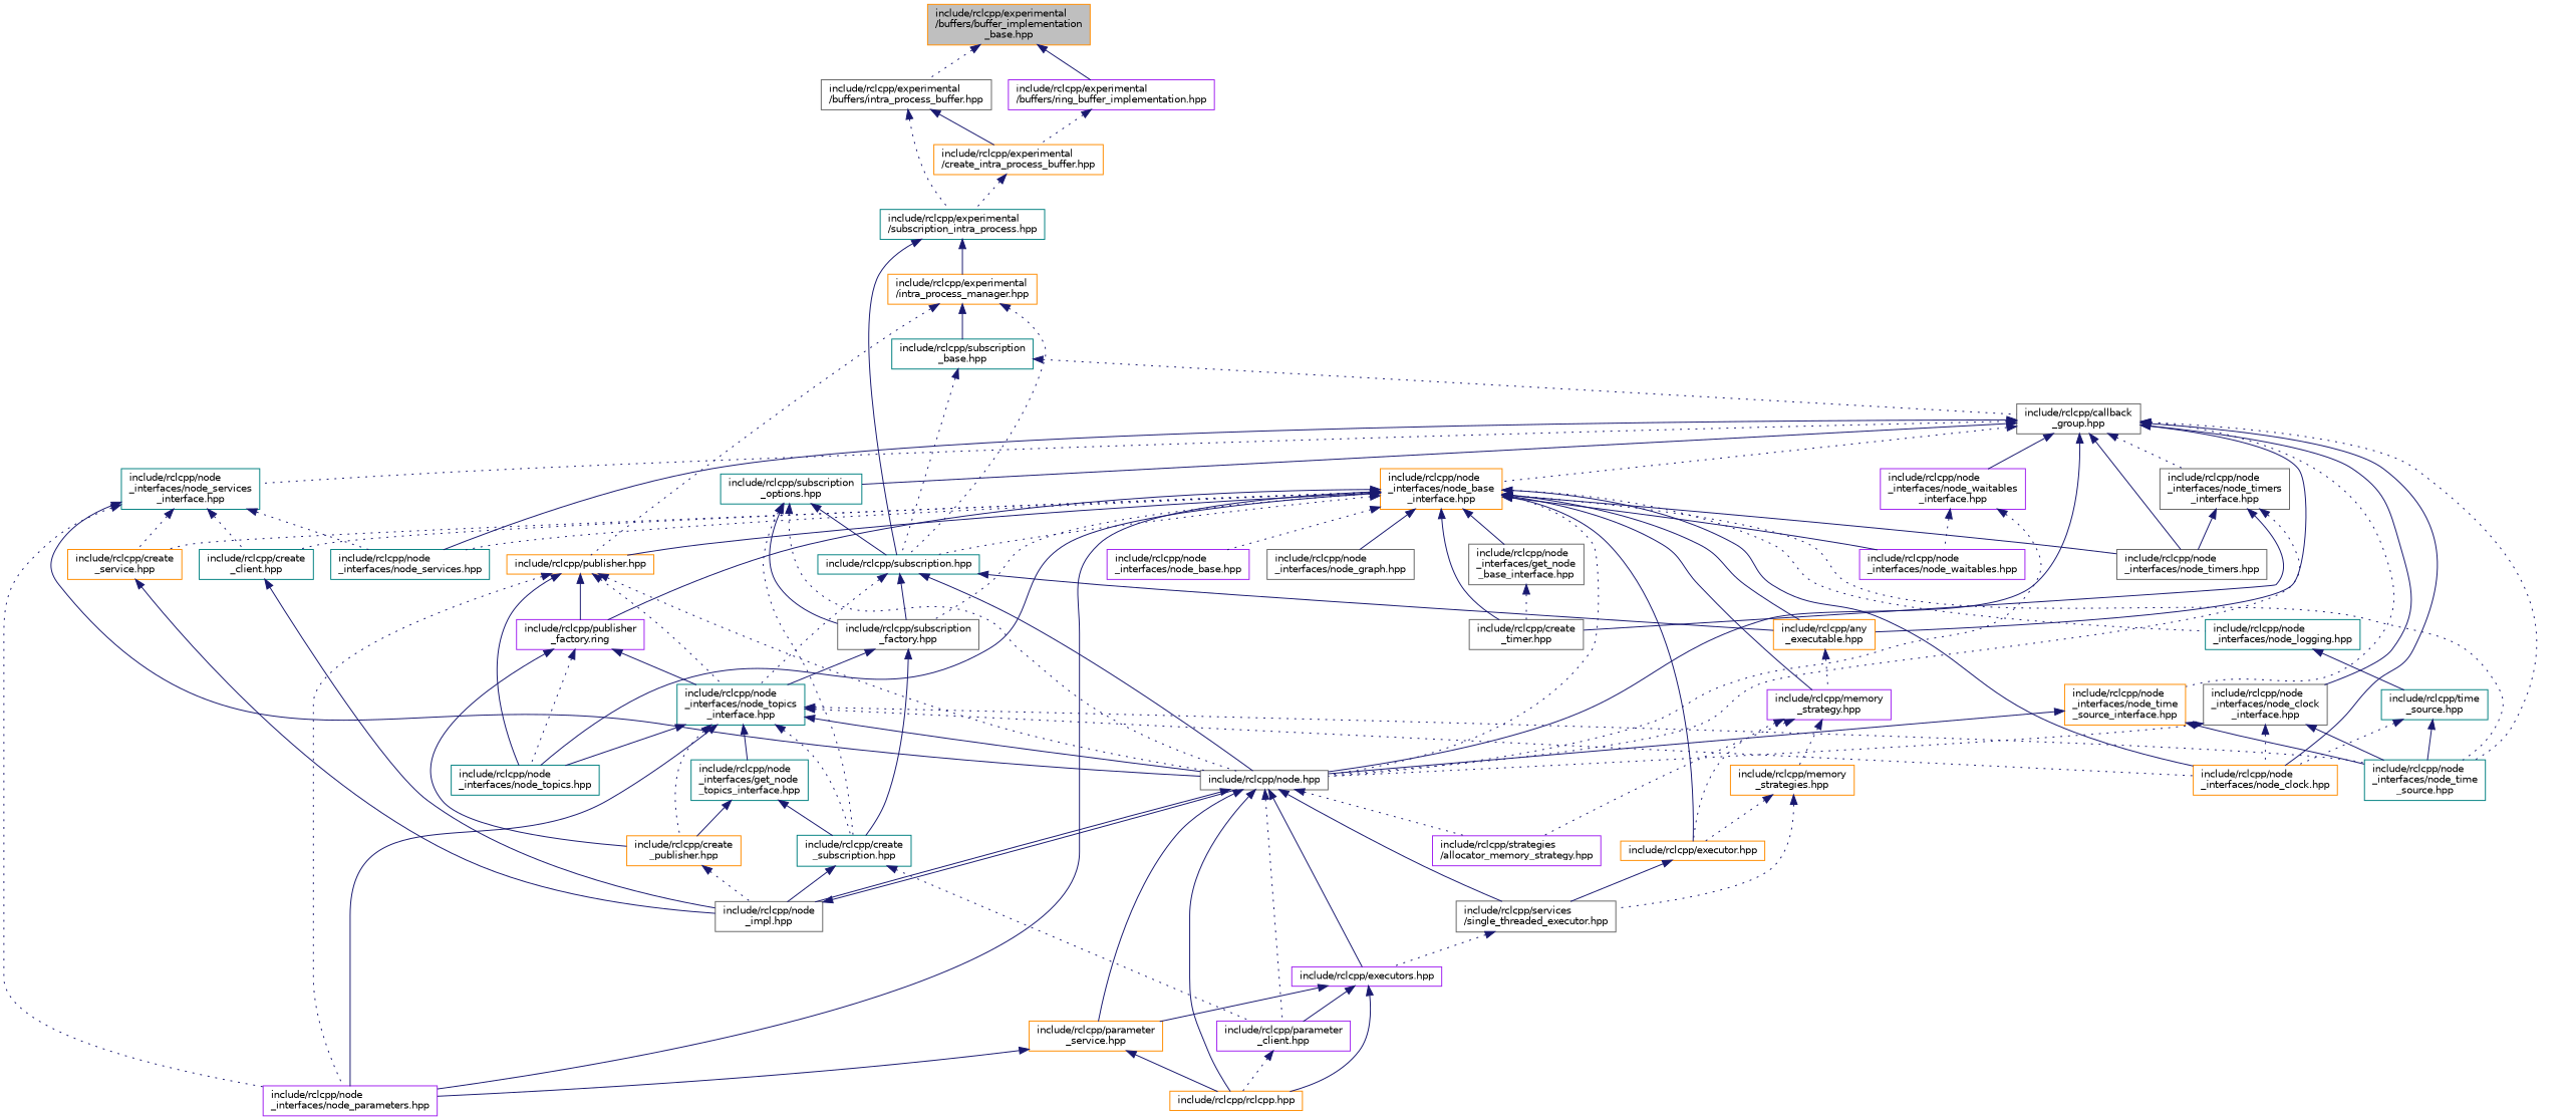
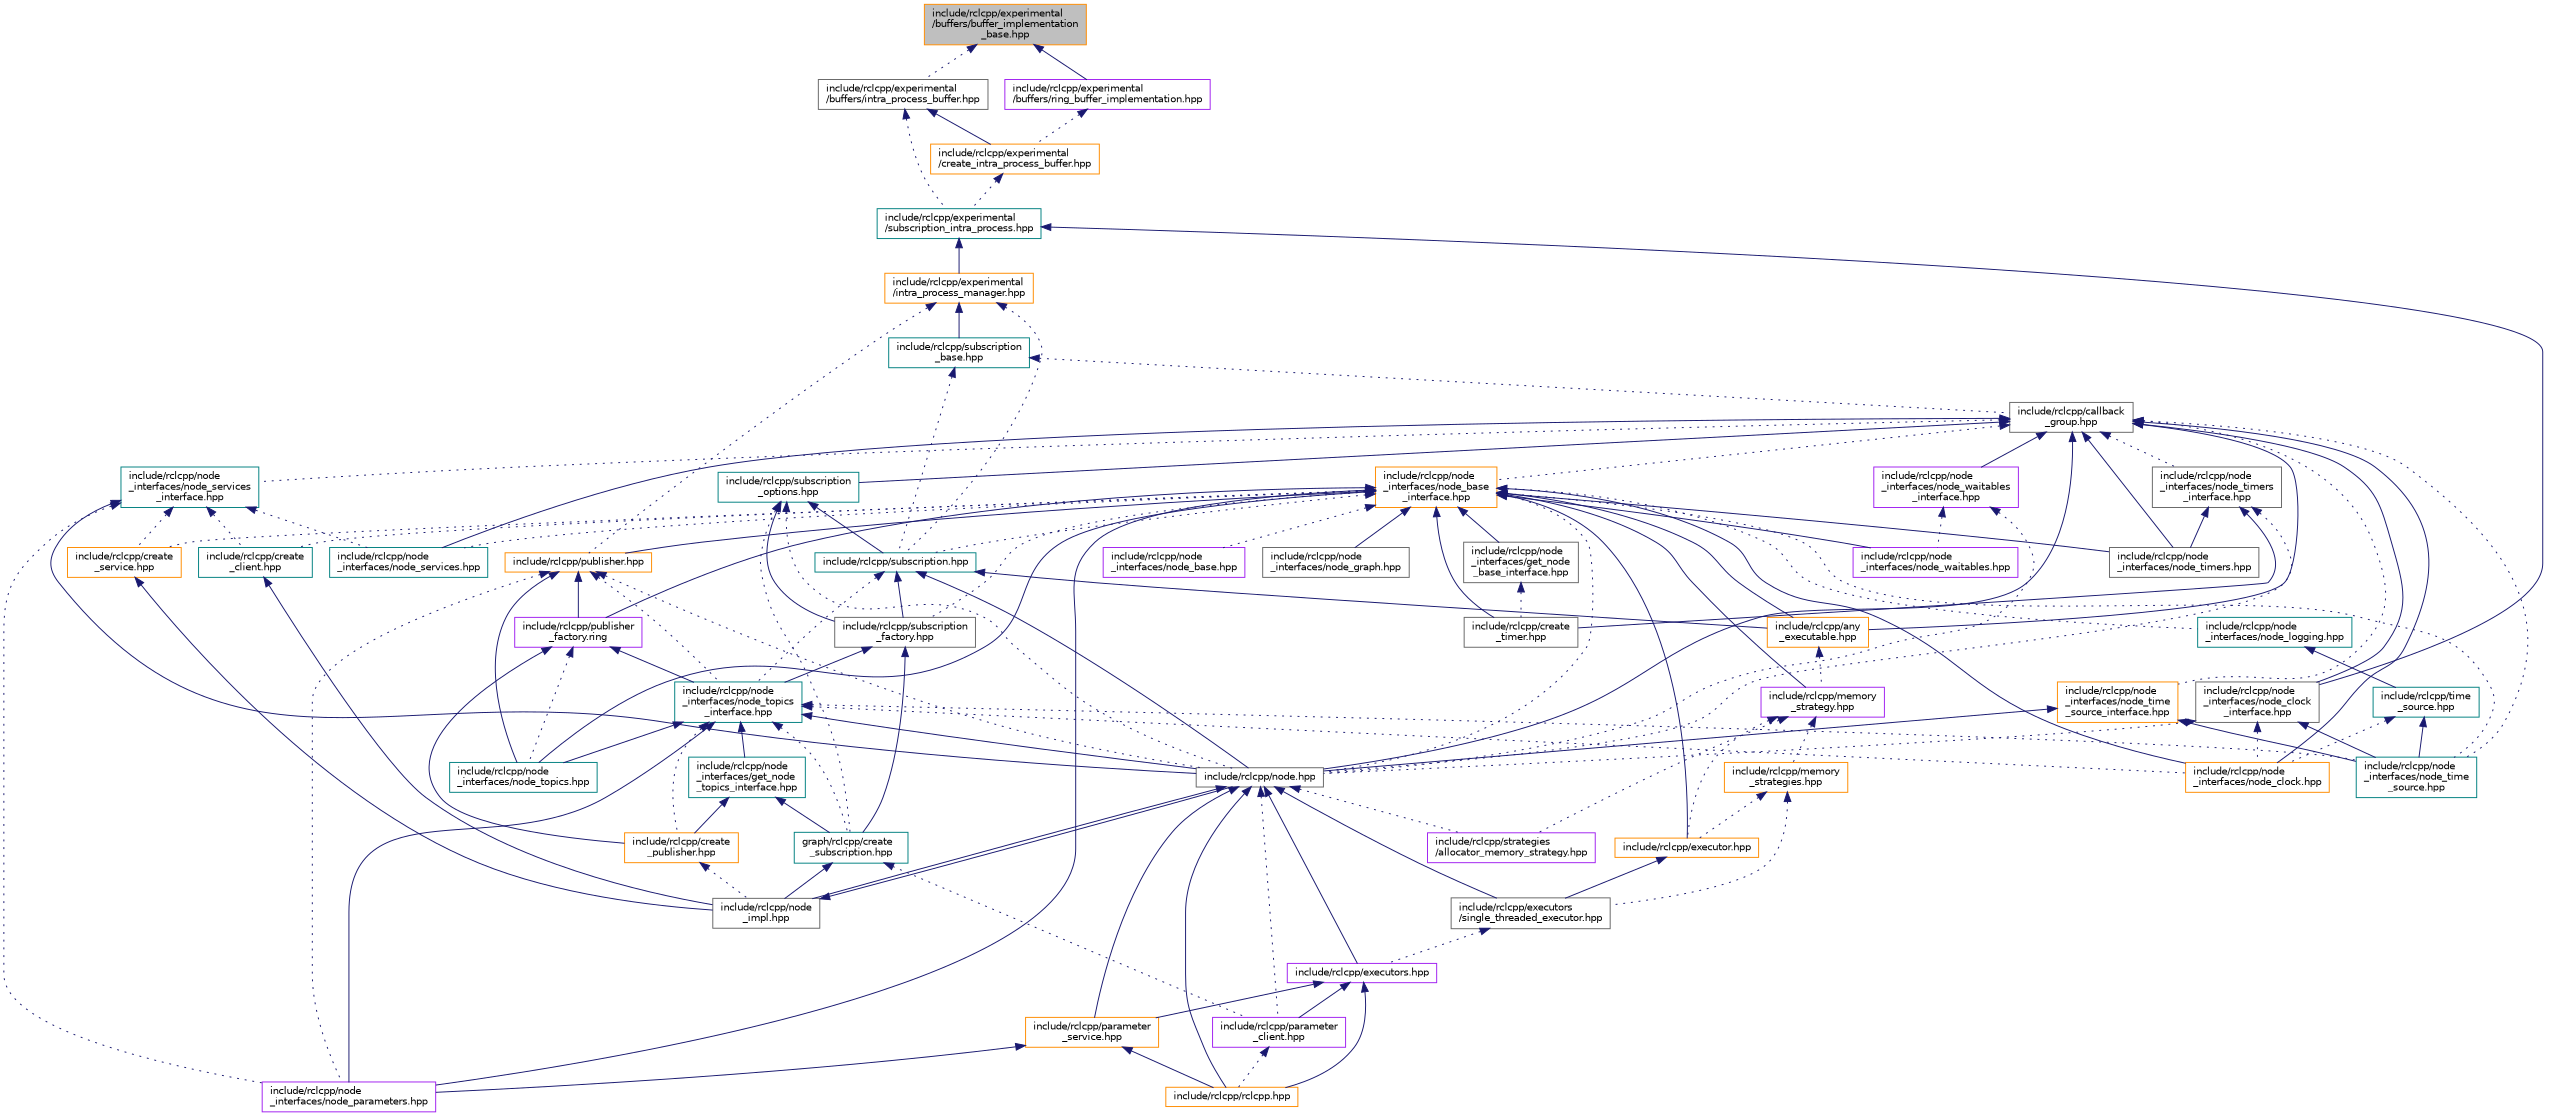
  digraph {
    node [color=darkorange fillcolor=white fontname=Helvetica fontsize=10 shape=record style=filled]
    edge [color=midnightblue dir=back fontname=Helvetica fontsize=10 labelfontname=Helvetica labelfontsize=10 style=solid]
    n1 [fillcolor=grey75 fontcolor=black height=0.2 label="include/rclcpp/experimental\l/buffers/buffer_implementation\l_base.hpp" width=0.4]
    n2 [color=gray40 height=0.2 label="include/rclcpp/experimental\l/buffers/intra_process_buffer.hpp" width=0.4]
    n3 [color=purple height=0.2 label="include/rclcpp/experimental\l/buffers/ring_buffer_implementation.hpp" width=0.4]
    n4 [height=0.2 label="include/rclcpp/experimental\l/create_intra_process_buffer.hpp" width=0.4]
    n5 [color=teal height=0.2 label="include/rclcpp/experimental\l/subscription_intra_process.hpp" width=0.4]
    n6 [height=0.2 label="include/rclcpp/experimental\l/intra_process_manager.hpp" width=0.4]
    n7 [color=teal height=0.2 label="include/rclcpp/subscription.hpp" width=0.4]
    n8 [height=0.2 label="include/rclcpp/publisher.hpp" width=0.4]
    n9 [color=teal height=0.2 label="include/rclcpp/subscription\l_base.hpp" width=0.4]
    n10 [color=gray40 height=0.2 label="include/rclcpp/node.hpp" width=0.4]
    n11 [color=teal height=0.2 label="include/rclcpp/node\l_interfaces/node_topics\l_interface.hpp" width=0.4]
    n12 [height=0.2 label="include/rclcpp/any\l_executable.hpp" width=0.4]
    n13 [color=gray40 height=0.2 label="include/rclcpp/subscription\l_factory.hpp" width=0.4]
    n14 [color=purple height=0.2 label="include/rclcpp/node\l_interfaces/node_parameters.hpp" width=0.4]
    n15 [color=teal height=0.2 label="include/rclcpp/node\l_interfaces/node_topics.hpp" width=0.4]
    n16 [color=purple height=0.2 label="include/rclcpp/publisher\l_factory.ring" width=0.4]
    n17 [color=gray40 height=0.2 label="include/rclcpp/callback\l_group.hpp" width=0.4]
-   n18 [color=gray40 height=0.2 label="include/rclcpp/services\l/single_threaded_executor.hpp" width=0.4]
+   n18 [color=gray40 height=0.2 label="include/rclcpp/executors\l/single_threaded_executor.hpp" width=0.4]
    n19 [color=purple height=0.2 label="include/rclcpp/executors.hpp" width=0.4]
    n20 [color=purple height=0.2 label="include/rclcpp/parameter\l_client.hpp" width=0.4]
    n21 [height=0.2 label="include/rclcpp/rclcpp.hpp" width=0.4]
    n22 [height=0.2 label="include/rclcpp/parameter\l_service.hpp" width=0.4]
    n23 [color=gray40 height=0.2 label="include/rclcpp/node\l_impl.hpp" width=0.4]
    n24 [color=purple height=0.2 label="include/rclcpp/strategies\l/allocator_memory_strategy.hpp" width=0.4]
    n25 [height=0.2 label="include/rclcpp/node\l_interfaces/node_clock.hpp" width=0.4]
    n26 [color=teal height=0.2 label="include/rclcpp/node\l_interfaces/node_time\l_source.hpp" width=0.4]
    n27 [height=0.2 label="include/rclcpp/create\l_publisher.hpp" width=0.4]
-   n28 [color=teal height=0.2 label="include/rclcpp/create\l_subscription.hpp" width=0.4]
+   n28 [color=teal height=0.2 label="graph/rclcpp/create\l_subscription.hpp" width=0.4]
    n29 [color=teal height=0.2 label="include/rclcpp/node\l_interfaces/get_node\l_topics_interface.hpp" width=0.4]
    n30 [color=teal height=0.2 label="include/rclcpp/time\l_source.hpp" width=0.4]
    n31 [color=purple height=0.2 label="include/rclcpp/memory\l_strategy.hpp" width=0.4]
    n32 [height=0.2 label="include/rclcpp/executor.hpp" width=0.4]
    n33 [height=0.2 label="include/rclcpp/memory\l_strategies.hpp" width=0.4]
    n34 [height=0.2 label="include/rclcpp/node\l_interfaces/node_base\l_interface.hpp" width=0.4]
    n35 [color=teal height=0.2 label="include/rclcpp/node\l_interfaces/node_services.hpp" width=0.4]
    n36 [color=gray40 height=0.2 label="include/rclcpp/node\l_interfaces/node_timers.hpp" width=0.4]
    n37 [color=gray40 height=0.2 label="include/rclcpp/node\l_interfaces/node_clock\l_interface.hpp" width=0.4]
    n38 [color=teal height=0.2 label="include/rclcpp/node\l_interfaces/node_services\l_interface.hpp" width=0.4]
    n39 [height=0.2 label="include/rclcpp/node\l_interfaces/node_time\l_source_interface.hpp" width=0.4]
    n40 [color=gray40 height=0.2 label="include/rclcpp/node\l_interfaces/node_timers\l_interface.hpp" width=0.4]
    n41 [color=purple height=0.2 label="include/rclcpp/node\l_interfaces/node_waitables\l_interface.hpp" width=0.4]
    n42 [color=teal height=0.2 label="include/rclcpp/subscription\l_options.hpp" width=0.4]
    n43 [color=purple height=0.2 label="include/rclcpp/node\l_interfaces/node_waitables.hpp" width=0.4]
    n44 [color=teal height=0.2 label="include/rclcpp/create\l_client.hpp" width=0.4]
    n45 [height=0.2 label="include/rclcpp/create\l_service.hpp" width=0.4]
    n46 [color=gray40 height=0.2 label="include/rclcpp/create\l_timer.hpp" width=0.4]
    n47 [color=gray40 height=0.2 label="include/rclcpp/node\l_interfaces/get_node\l_base_interface.hpp" width=0.4]
    n48 [color=purple height=0.2 label="include/rclcpp/node\l_interfaces/node_base.hpp" width=0.4]
    n49 [color=gray40 height=0.2 label="include/rclcpp/node\l_interfaces/node_graph.hpp" width=0.4]
    n50 [color=teal height=0.2 label="include/rclcpp/node\l_interfaces/node_logging.hpp" width=0.4]
    n1 -> n2 [style=dotted]
    n1 -> n3
    n2 -> n4
    n2 -> n5 [style=dotted]
    n3 -> n4 [style=dotted]
    n4 -> n5 [style=dotted]
    n5 -> n6
-   n5 -> n7
+   n5 -> n37
    n6 -> n7 [style=dotted]
    n6 -> n8 [style=dotted]
    n6 -> n9
    n7 -> n10
    n7 -> n11 [style=dotted]
    n7 -> n12
    n7 -> n13
    n8 -> n10 [style=dotted]
    n8 -> n11 [style=dotted]
    n8 -> n14 [style=dotted]
    n8 -> n15
    n8 -> n16
    n9 -> n7 [style=dotted]
    n9 -> n17 [style=dotted]
    n10 -> n18
    n10 -> n19
    n10 -> n20 [style=dotted]
    n10 -> n21
    n10 -> n22
    n10 -> n23
    n10 -> n24 [style=dotted]
    n11 -> n10
    n11 -> n14
    n11 -> n15
    n11 -> n25 [style=dotted]
    n11 -> n26 [style=dotted]
    n11 -> n27 [style=dotted]
    n11 -> n28 [style=dotted]
    n11 -> n29
    n12 -> n31 [style=dotted]
    n13 -> n11
    n13 -> n28
    n16 -> n11
    n16 -> n15 [style=dotted]
    n16 -> n27
    n17 -> n10
    n17 -> n12
    n17 -> n25
    n17 -> n26 [style=dotted]
    n17 -> n34 [style=dotted]
    n17 -> n35
    n17 -> n36
    n17 -> n37
    n17 -> n38 [style=dotted]
    n17 -> n39 [style=dotted]
    n17 -> n40 [style=dotted]
    n17 -> n41
    n17 -> n42
    n18 -> n19 [style=dotted]
    n19 -> n20
    n19 -> n21
    n19 -> n22
    n20 -> n21 [style=dotted]
    n22 -> n14
    n22 -> n21
    n23 -> n10
    n27 -> n23 [style=dotted]
    n28 -> n20 [style=dotted]
    n28 -> n23
    n29 -> n27
    n29 -> n28
    n30 -> n25 [style=dotted]
    n30 -> n26
    n31 -> n24 [style=dotted]
    n31 -> n32 [style=dotted]
    n31 -> n33 [style=dotted]
    n32 -> n18
    n33 -> n18 [style=dotted]
    n33 -> n32 [style=dotted]
    n34 -> n7 [style=dotted]
    n34 -> n8
    n34 -> n10 [style=dotted]
    n34 -> n12
    n34 -> n13 [style=dotted]
    n34 -> n14
    n34 -> n15
    n34 -> n16
    n34 -> n25
    n34 -> n26 [style=dotted]
    n34 -> n31
    n34 -> n32
    n34 -> n35 [style=dotted]
    n34 -> n36
    n34 -> n43
    n34 -> n44 [style=dotted]
    n34 -> n45 [style=dotted]
    n34 -> n46
    n34 -> n47
    n34 -> n48 [style=dotted]
    n34 -> n49
    n34 -> n50 [style=dotted]
    n37 -> n10 [style=dotted]
    n37 -> n25 [style=dotted]
    n37 -> n26
    n38 -> n10
    n38 -> n14 [style=dotted]
    n38 -> n35 [style=dotted]
    n38 -> n44 [style=dotted]
    n38 -> n45 [style=dotted]
    n39 -> n10
    n39 -> n26
    n40 -> n10 [style=dotted]
    n40 -> n36
    n40 -> n46
    n41 -> n10 [style=dotted]
    n41 -> n43 [style=dotted]
    n42 -> n7
    n42 -> n10 [style=dotted]
    n42 -> n13
    n42 -> n28 [style=dotted]
    n44 -> n23
    n45 -> n23
    n47 -> n46 [style=dotted]
    n50 -> n30
  }
